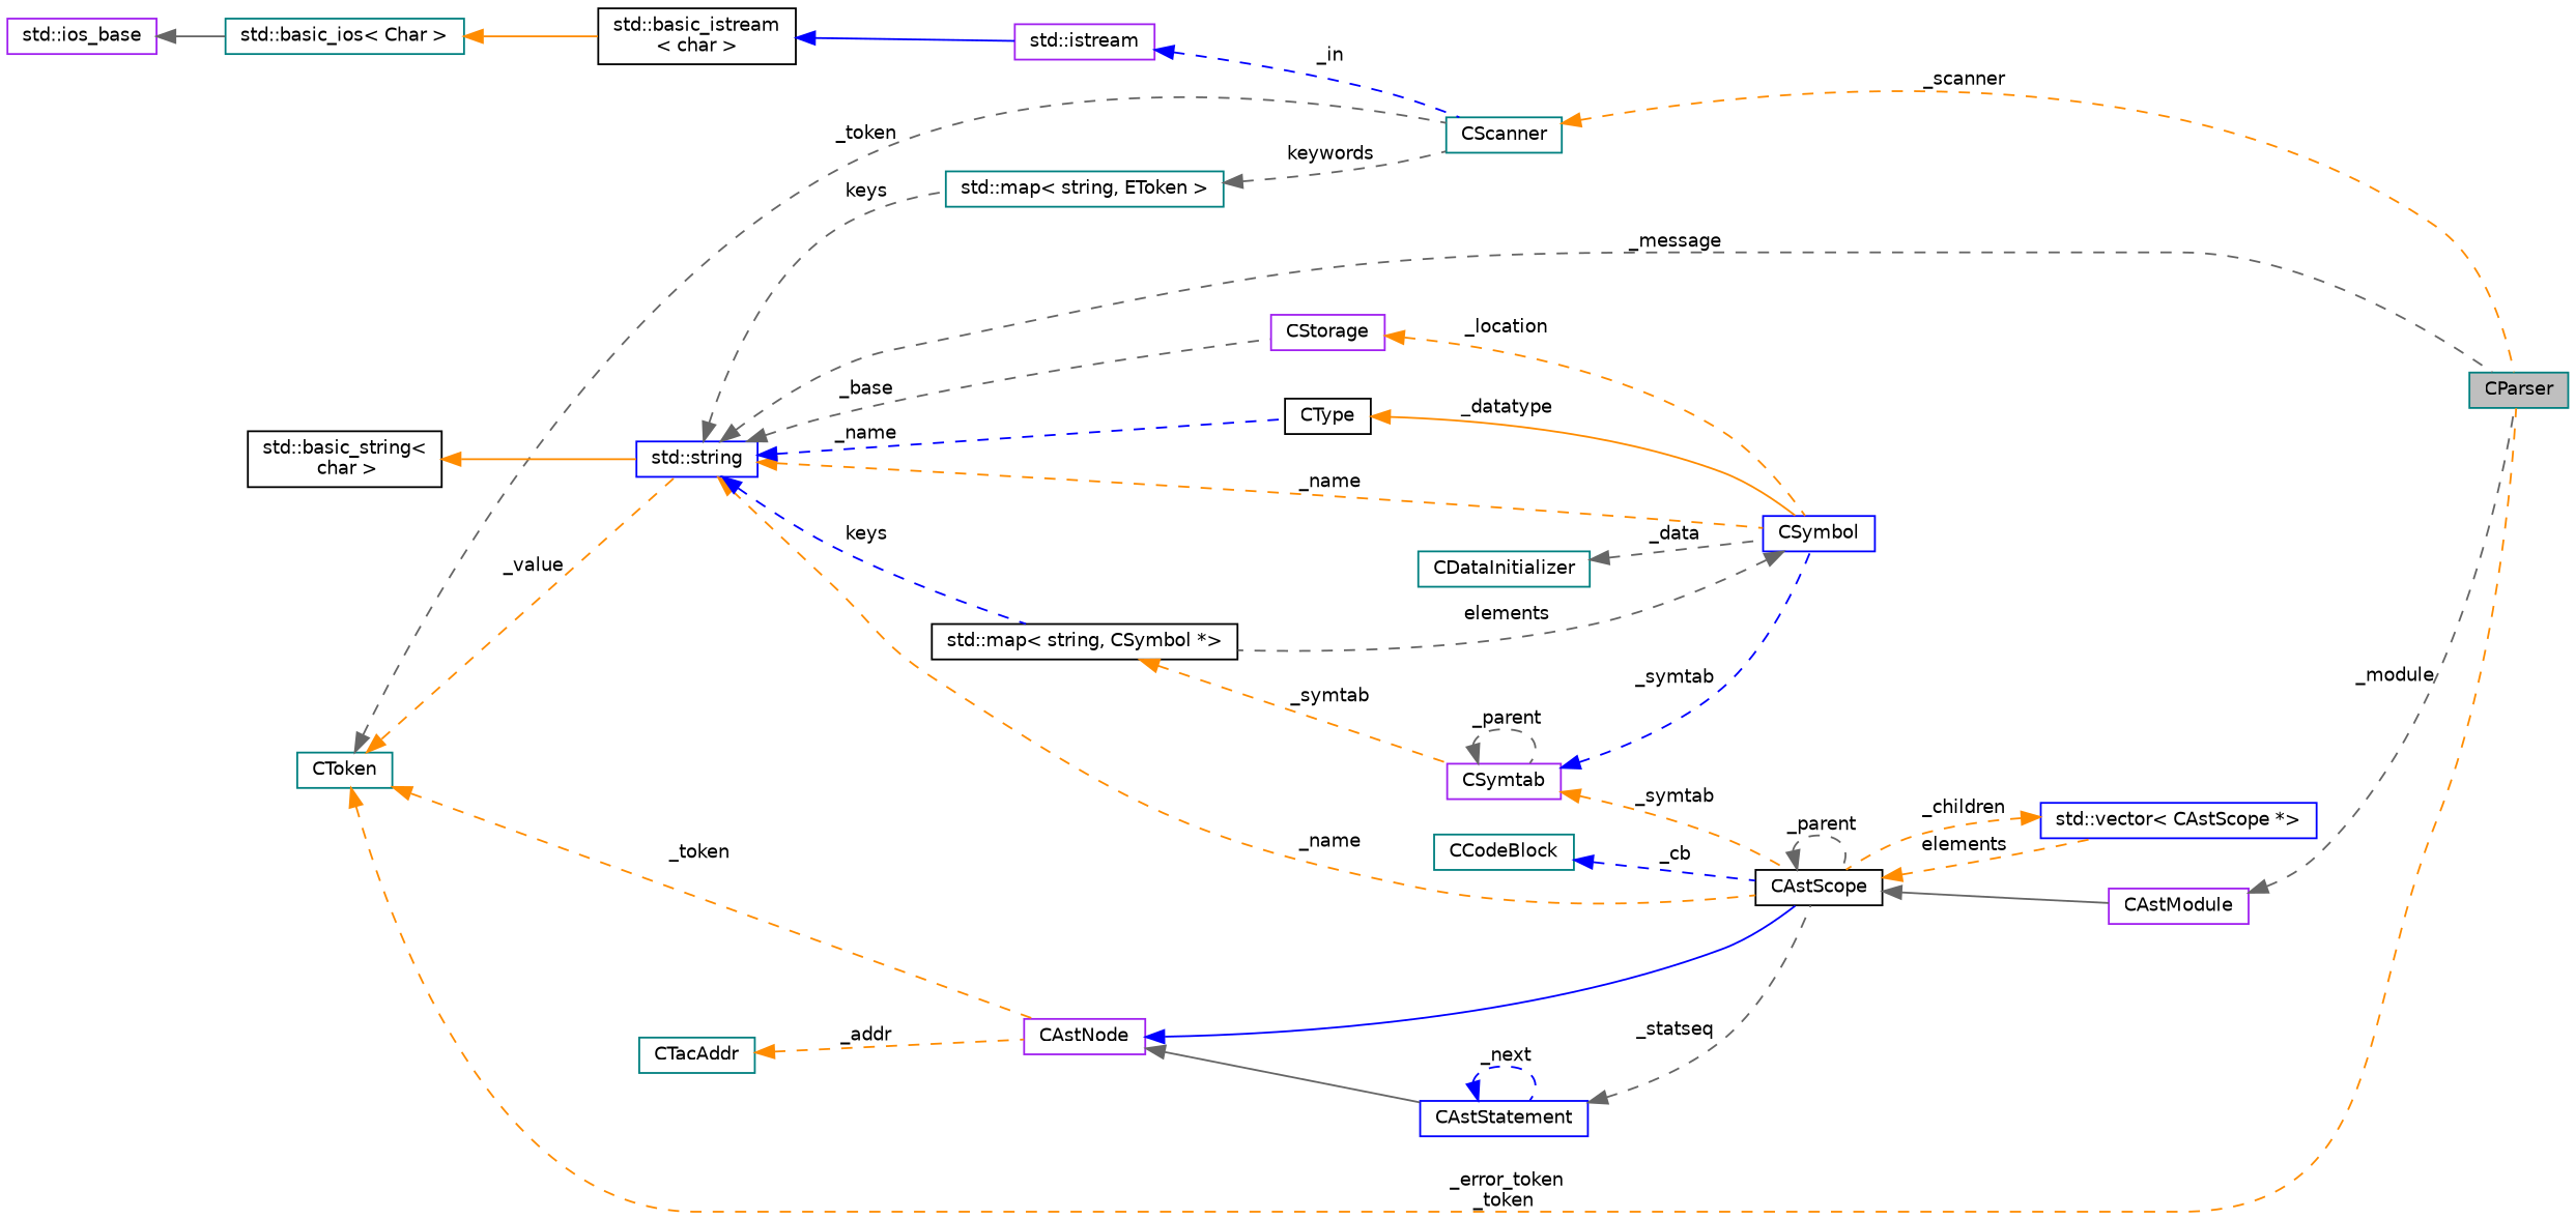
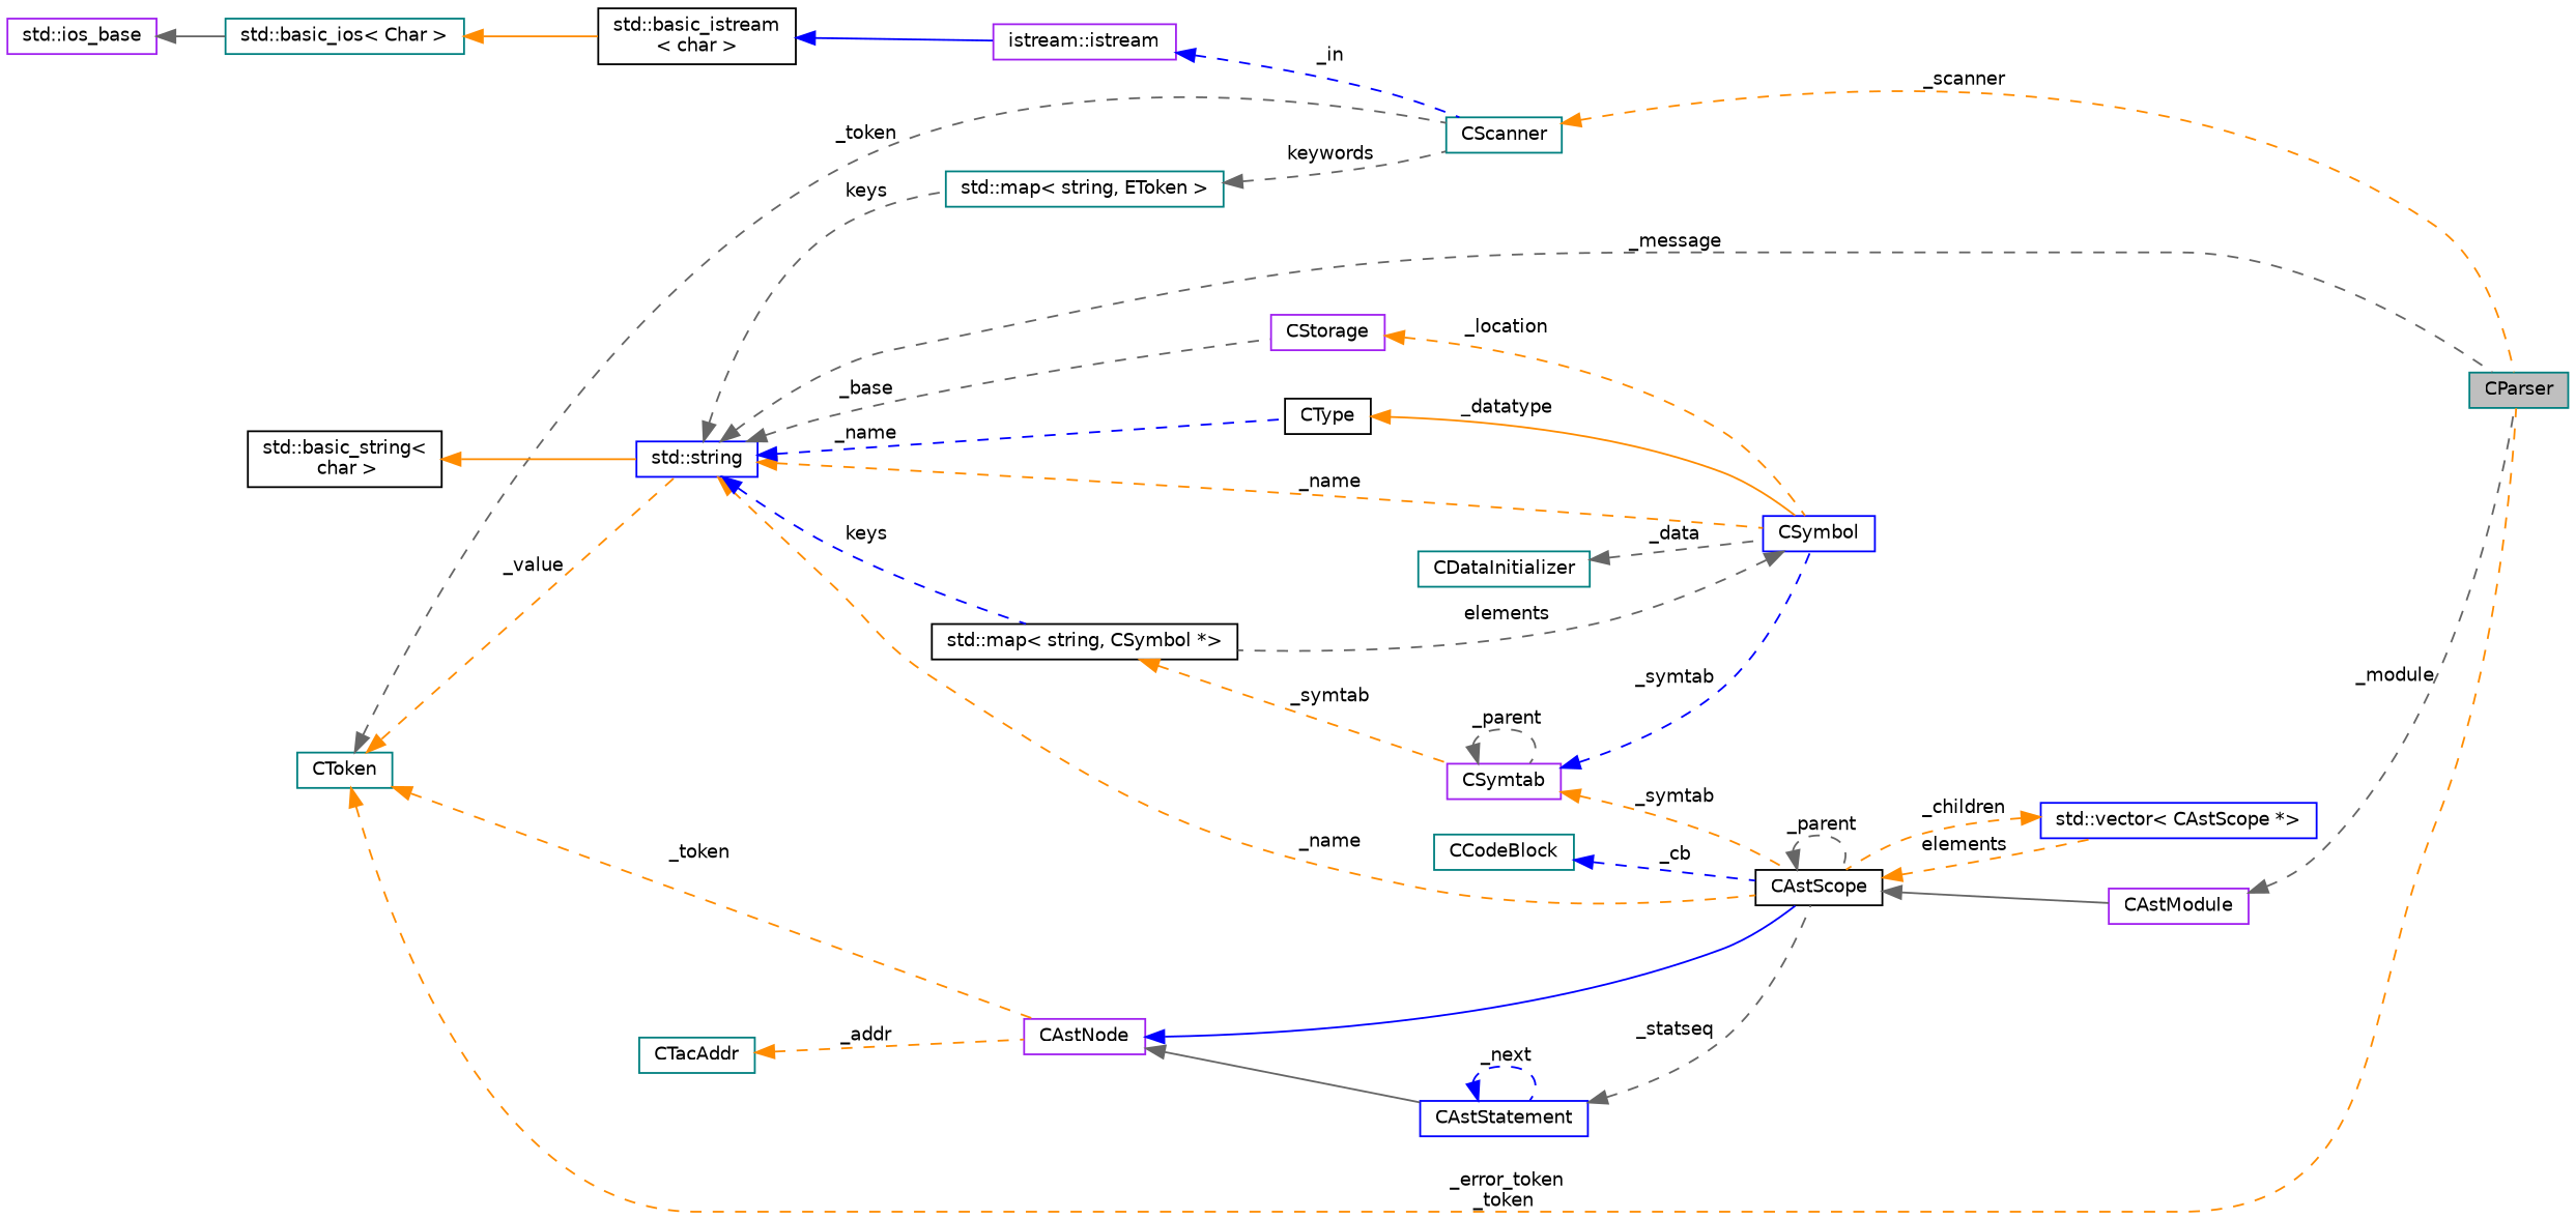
  digraph {
    rankdir=LR
    node [color=teal fillcolor=white fontname=Helvetica fontsize=10 shape=record style=filled]
    edge [color=darkorange dir=back fontname=Helvetica fontsize=10 labelfontname=Helvetica labelfontsize=10 style=dashed]
    n1 [fillcolor=grey75 fontcolor=black height=0.2 label=CParser width=0.4]
    n2 [height=0.2 label=CScanner width=0.4]
    n3 [height=0.2 label=CToken width=0.4]
    n4 [color=purple height=0.2 label=CAstNode width=0.4]
    n5 [color=blue height=0.2 label="std::string" width=0.4]
    n6 [color=black height=0.2 label=CAstScope width=0.4]
    n7 [color=blue height=0.2 label=CAstStatement width=0.4]
    n8 [height=0.2 label="std::map\< string, EToken \>" width=0.4]
    n9 [color=black height=0.2 label="std::map\< string, CSymbol *\>" width=0.4]
    n10 [color=blue height=0.2 label=CSymbol width=0.4]
    n11 [color=purple height=0.2 label=CStorage width=0.4]
    n12 [color=black height=0.2 label=CType width=0.4]
    n13 [color=purple height=0.2 label=CAstModule width=0.4]
    n14 [color=blue height=0.2 label="std::vector\< CAstScope *\>" width=0.4]
    n15 [color=purple height=0.2 label=CSymtab width=0.4]
    n16 [color=black height=0.2 label="std::basic_string\<\l char \>" width=0.4]
-   n17 [color=purple height=0.2 label="std::istream" width=0.4]
+   n17 [color=purple height=0.2 label="istream::istream" width=0.4]
    n18 [color=black height=0.2 label="std::basic_istream\l\< char \>" width=0.4]
    n19 [height=0.2 label="std::basic_ios\< Char \>" width=0.4]
    n20 [color=purple height=0.2 label="std::ios_base" width=0.4]
    n21 [height=0.2 label=CTacAddr width=0.4]
    n22 [height=0.2 label=CDataInitializer width=0.4]
    n23 [height=0.2 label=CCodeBlock width=0.4]
    n2 -> n1 [label=" _scanner"]
    n3 -> n1 [label=" _error_token\n_token"]
    n3 -> n2 [color=gray40 label=" _token"]
    n3 -> n4 [label=" _token"]
    n3 -> n5 [label=" _value"]
    n4 -> n6 [color=blue style=solid]
    n4 -> n7 [color=gray40 style=solid]
    n5 -> n1 [color=gray40 label=" _message"]
    n5 -> n6 [label=" _name"]
    n5 -> n8 [color=gray40 label=" keys"]
    n5 -> n9 [color=blue label=" keys"]
    n5 -> n10 [label=" _name"]
    n5 -> n11 [color=gray40 label=" _base"]
    n5 -> n12 [color=blue label=" _name"]
    n6 -> n6 [color=gray40 label=" _parent"]
    n6 -> n13 [color=gray40 style=solid]
    n6 -> n14 [label=" elements"]
    n7 -> n6 [color=gray40 label=" _statseq"]
    n7 -> n7 [color=blue label=" _next"]
    n8 -> n2 [color=gray40 label=" keywords"]
    n9 -> n15 [label=" _symtab"]
    n10 -> n9 [color=gray40 label=" elements"]
    n11 -> n10 [label=" _location"]
    n12 -> n10 [label=" _datatype" style=solid]
    n13 -> n1 [color=gray40 label=" _module"]
    n14 -> n6 [label=" _children"]
    n15 -> n6 [label=" _symtab"]
    n15 -> n10 [color=blue label=" _symtab"]
    n15 -> n15 [color=gray40 label=" _parent"]
    n16 -> n5 [style=solid]
    n17 -> n2 [color=blue label=" _in"]
    n18 -> n17 [color=blue style=solid]
    n19 -> n18 [style=solid]
    n20 -> n19 [color=gray40 style=solid]
    n21 -> n4 [label=" _addr"]
    n22 -> n10 [color=gray40 label=" _data"]
    n23 -> n6 [color=blue label=" _cb"]
  }
